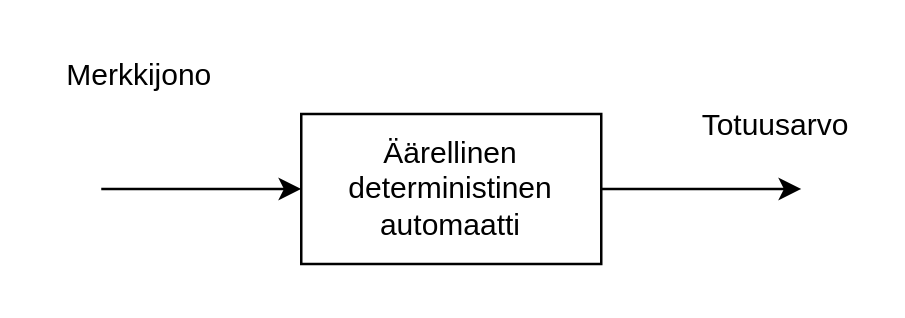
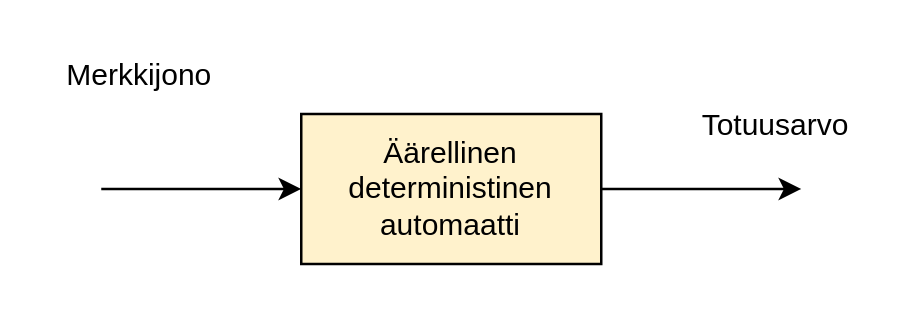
  <mxCell id="0" />
  <mxCell id="1" parent="0" />
- <mxCell id="2" value="Äärellinen deterministinen automaatti" style="rounded=0;whiteSpace=wrap;html=1;" vertex="1" parent="1"><mxGeometry x="120" y="45" width="120" height="60" as="geometry" /></mxCell>
+ <mxCell id="2" value="Äärellinen deterministinen automaatti" style="rounded=0;whiteSpace=wrap;html=1;fillColor=#fff2cc;" vertex="1" parent="1"><mxGeometry x="120" y="45" width="120" height="60" as="geometry" /></mxCell>
  <mxCell id="3" value="" style="endArrow=classic;html=1;rounded=0;exitX=1;exitY=0.5;exitDx=0;exitDy=0;" edge="1" parent="1" source="2"><mxGeometry width="50" height="50" relative="1" as="geometry"><mxPoint x="140" y="235" as="sourcePoint" /><mxPoint x="320" y="75" as="targetPoint" /></mxGeometry></mxCell>
  <mxCell id="4" value="" style="endArrow=classic;html=1;rounded=0;entryX=0;entryY=0.5;entryDx=0;entryDy=0;" edge="1" parent="1" target="2"><mxGeometry width="50" height="50" relative="1" as="geometry"><mxPoint x="40" y="75" as="sourcePoint" /><mxPoint x="80" y="115" as="targetPoint" /></mxGeometry></mxCell>
  <mxCell id="5" value="Merkkijono" style="text;html=1;align=center;verticalAlign=middle;resizable=0;points=[];autosize=1;strokeColor=none;fillColor=none;" vertex="1" parent="1"><mxGeometry x="20" y="20" width="70" height="20" as="geometry" /></mxCell>
  <mxCell id="6" value="Totuusarvo" style="text;html=1;strokeColor=none;fillColor=none;align=center;verticalAlign=middle;whiteSpace=wrap;rounded=0;" vertex="1" parent="1"><mxGeometry x="280" y="35" width="60" height="30" as="geometry" /></mxCell>
